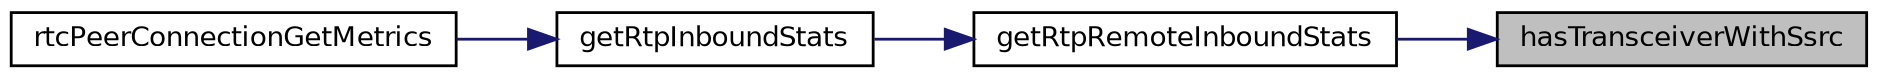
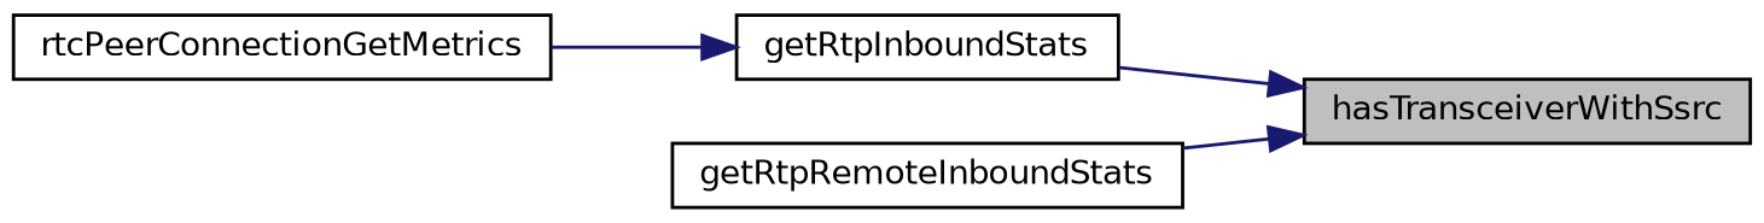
  digraph {
    rankdir=RL
    node [color=black fillcolor=white fontname=Helvetica fontsize=10 shape=record style=filled]
    edge [color=midnightblue dir=back fontname=Helvetica fontsize=10 labelfontname=Helvetica labelfontsize=10 style=solid]
    n1 [fillcolor=grey75 fontcolor=black height=0.2 label=hasTransceiverWithSsrc width=0.4]
    n2 [height=0.2 label=getRtpInboundStats width=0.4]
    n3 [height=0.2 label=getRtpRemoteInboundStats width=0.4]
    n4 [height=0.2 label=rtcPeerConnectionGetMetrics width=0.4]
-   n3 -> n2
+   n1 -> n2
    n1 -> n3
    n2 -> n4
  }
